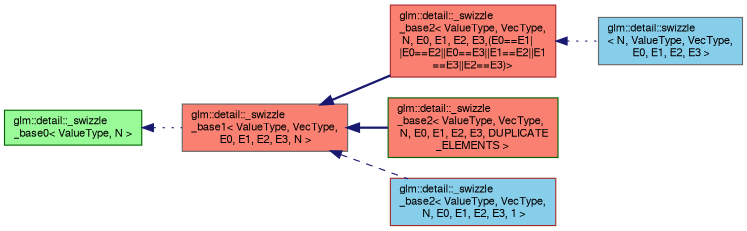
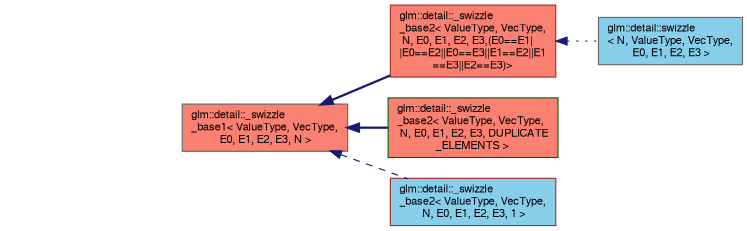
  digraph {
    rankdir=LR
    node [color=darkgreen fillcolor=salmon fontname=FreeSans fontsize=10 shape=record style=filled]
    edge [color=midnightblue dir=back fontname=FreeSans fontsize=10 labelfontname=FreeSans labelfontsize=10 style=dotted]
-   n1 [fillcolor=palegreen height=0.2 label="glm::detail::_swizzle\l_base0\< ValueType, N \>" width=0.4]
    n2 [color=gray40 height=0.2 label="glm::detail::_swizzle\l_base1\< ValueType, VecType,\l E0, E1, E2, E3, N \>" width=0.4]
    n3 [color=brown height=0.2 label="glm::detail::_swizzle\l_base2\< ValueType, VecType,\l N, E0, E1, E2, E3,(E0==E1\|\l\|E0==E2\|\|E0==E3\|\|E1==E2\|\|E1\l==E3\|\|E2==E3)\>" width=0.4]
    n4 [height=0.2 label="glm::detail::_swizzle\l_base2\< ValueType, VecType,\l N, E0, E1, E2, E3, DUPLICATE\l_ELEMENTS \>" width=0.4]
    n5 [color=brown fillcolor=skyblue height=0.2 label="glm::detail::_swizzle\l_base2\< ValueType, VecType,\l N, E0, E1, E2, E3, 1 \>" width=0.4]
    n6 [color=gray40 fillcolor=skyblue height=0.2 label="glm::detail::swizzle\l\< N, ValueType, VecType,\l E0, E1, E2, E3 \>" width=0.4]
-   n1 -> n2
    n2 -> n3 [style=bold]
    n2 -> n4 [style=bold]
    n2 -> n5 [style=dashed]
    n3 -> n6
  }
